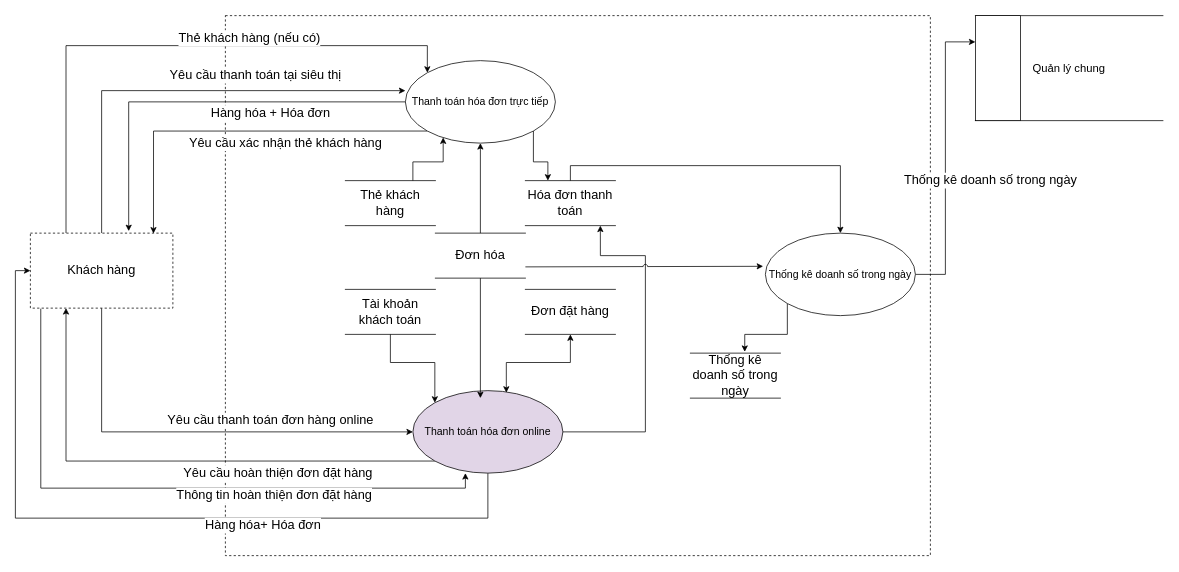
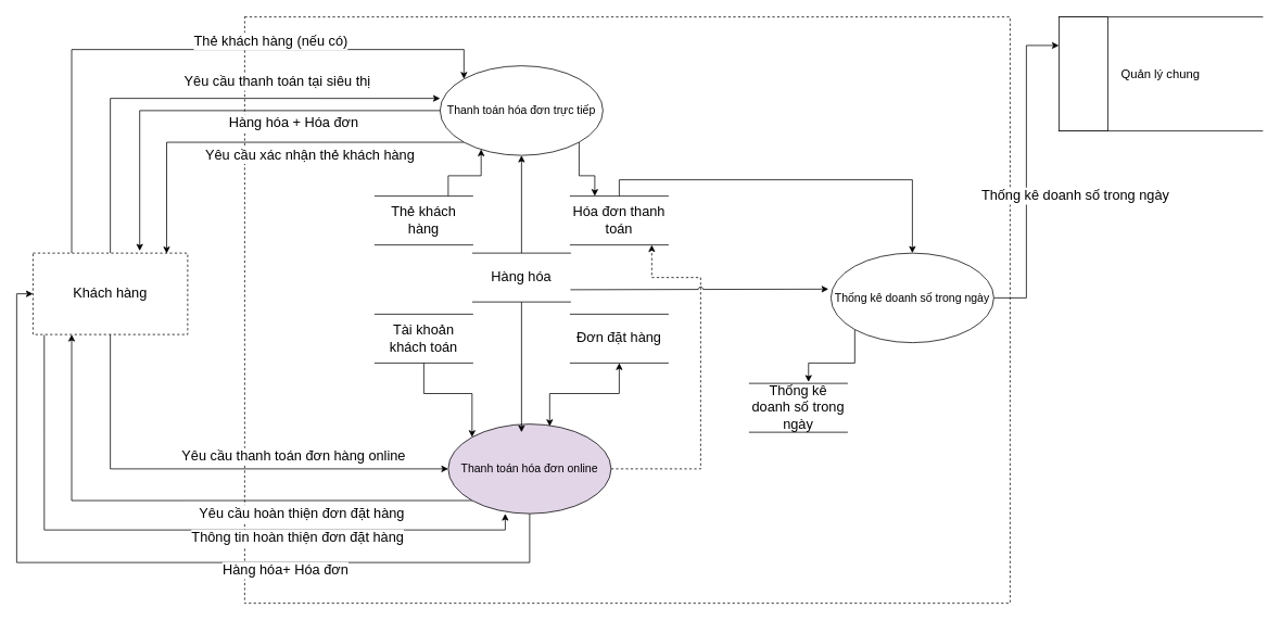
  <mxCell id="0" />
  <mxCell id="1" parent="0" />
  <mxCell id="2" value="" style="rounded=0;whiteSpace=wrap;html=1;fontSize=17;dashed=1;" vertex="1" parent="1"><mxGeometry x="300" y="20" width="940" height="720" as="geometry" /></mxCell>
  <mxCell id="3" style="edgeStyle=orthogonalEdgeStyle;rounded=0;orthogonalLoop=1;jettySize=auto;html=1;exitX=1;exitY=1;exitDx=0;exitDy=0;entryX=0.25;entryY=0;entryDx=0;entryDy=0;startArrow=none;startFill=0;fontSize=17;" edge="1" parent="1" source="6" target="17"><mxGeometry relative="1" as="geometry" /></mxCell>
  <mxCell id="4" value="Hàng hóa + Hóa đơn" style="edgeStyle=orthogonalEdgeStyle;rounded=0;orthogonalLoop=1;jettySize=auto;html=1;exitX=0;exitY=0.5;exitDx=0;exitDy=0;entryX=0.69;entryY=-0.027;entryDx=0;entryDy=0;entryPerimeter=0;startArrow=none;startFill=0;fontSize=17;" edge="1" parent="1" source="6" target="15"><mxGeometry x="-0.335" y="15" relative="1" as="geometry"><mxPoint as="offset" /></mxGeometry></mxCell>
  <mxCell id="5" value="Yêu cầu xác nhận thẻ khách hàng" style="edgeStyle=orthogonalEdgeStyle;rounded=0;orthogonalLoop=1;jettySize=auto;html=1;exitX=0;exitY=1;exitDx=0;exitDy=0;entryX=0.864;entryY=0.005;entryDx=0;entryDy=0;entryPerimeter=0;startArrow=none;startFill=0;fontSize=17;" edge="1" parent="1" source="6" target="15"><mxGeometry x="-0.245" y="16" relative="1" as="geometry"><mxPoint as="offset" /></mxGeometry></mxCell>
  <mxCell id="6" value="Thanh toán hóa đơn trực tiếp" style="ellipse;whiteSpace=wrap;html=1;fontSize=14;" vertex="1" parent="1"><mxGeometry x="540" y="80" width="200" height="110" as="geometry" /></mxCell>
- <mxCell id="7" style="edgeStyle=orthogonalEdgeStyle;rounded=0;orthogonalLoop=1;jettySize=auto;html=1;exitX=1;exitY=0.5;exitDx=0;exitDy=0;entryX=0.833;entryY=1;entryDx=0;entryDy=0;entryPerimeter=0;startArrow=none;startFill=0;fontSize=17;" edge="1" parent="1" source="10" target="17"><mxGeometry relative="1" as="geometry"><Array as="points"><mxPoint x="860" y="575" /><mxPoint x="860" y="340" /><mxPoint x="800" y="340" /></Array></mxGeometry></mxCell>
+ <mxCell id="7" style="edgeStyle=orthogonalEdgeStyle;rounded=0;orthogonalLoop=1;jettySize=auto;html=1;exitX=1;exitY=0.5;exitDx=0;exitDy=0;entryX=0.833;entryY=1;entryDx=0;entryDy=0;entryPerimeter=0;startArrow=none;startFill=0;fontSize=17;dashed=1;" edge="1" parent="1" source="10" target="17"><mxGeometry relative="1" as="geometry"><Array as="points"><mxPoint x="860" y="575" /><mxPoint x="860" y="340" /><mxPoint x="800" y="340" /></Array></mxGeometry></mxCell>
  <mxCell id="8" value="Yêu cầu hoàn thiện đơn đặt hàng" style="edgeStyle=orthogonalEdgeStyle;rounded=0;orthogonalLoop=1;jettySize=auto;html=1;exitX=0;exitY=1;exitDx=0;exitDy=0;entryX=0.25;entryY=1;entryDx=0;entryDy=0;startArrow=none;startFill=0;fontSize=17;" edge="1" parent="1" source="10" target="15"><mxGeometry x="-0.398" y="16" relative="1" as="geometry"><mxPoint as="offset" /></mxGeometry></mxCell>
  <mxCell id="9" value="Hàng hóa+ Hóa đơn" style="edgeStyle=orthogonalEdgeStyle;rounded=0;orthogonalLoop=1;jettySize=auto;html=1;exitX=0.5;exitY=1;exitDx=0;exitDy=0;entryX=0;entryY=0.5;entryDx=0;entryDy=0;startArrow=none;startFill=0;fontSize=17;" edge="1" parent="1" source="10" target="15"><mxGeometry x="-0.308" y="10" relative="1" as="geometry"><Array as="points"><mxPoint x="650" y="690" /><mxPoint x="20" y="690" /><mxPoint x="20" y="360" /></Array><mxPoint as="offset" /></mxGeometry></mxCell>
  <mxCell id="10" value="Thanh toán hóa đơn online" style="ellipse;whiteSpace=wrap;html=1;fontSize=14;fillColor=#e1d5e7;" vertex="1" parent="1"><mxGeometry x="550" y="520" width="200" height="110" as="geometry" /></mxCell>
  <mxCell id="11" value="Yêu cầu thanh toán tại siêu thị" style="edgeStyle=orthogonalEdgeStyle;rounded=0;orthogonalLoop=1;jettySize=auto;html=1;exitX=0.5;exitY=0;exitDx=0;exitDy=0;entryX=0;entryY=0.364;entryDx=0;entryDy=0;entryPerimeter=0;fontSize=17;" edge="1" parent="1" source="15" target="6"><mxGeometry x="0.328" y="20" relative="1" as="geometry"><mxPoint as="offset" /></mxGeometry></mxCell>
  <mxCell id="12" value="Yêu cầu thanh toán đơn hàng online" style="edgeStyle=orthogonalEdgeStyle;rounded=0;orthogonalLoop=1;jettySize=auto;html=1;exitX=0.5;exitY=1;exitDx=0;exitDy=0;entryX=0;entryY=0.5;entryDx=0;entryDy=0;startArrow=none;startFill=0;fontSize=17;" edge="1" parent="1" source="15" target="10"><mxGeometry x="0.345" y="15" relative="1" as="geometry"><mxPoint as="offset" /></mxGeometry></mxCell>
  <mxCell id="13" value="Thông tin hoàn thiện đơn đặt hàng" style="edgeStyle=orthogonalEdgeStyle;rounded=0;orthogonalLoop=1;jettySize=auto;html=1;exitX=0.073;exitY=1.007;exitDx=0;exitDy=0;entryX=0.35;entryY=1;entryDx=0;entryDy=0;entryPerimeter=0;startArrow=none;startFill=0;fontSize=17;exitPerimeter=0;" edge="1" parent="1" source="15" target="10"><mxGeometry x="0.333" y="-10" relative="1" as="geometry"><mxPoint as="offset" /></mxGeometry></mxCell>
  <mxCell id="14" value="Thẻ khách hàng (nếu có)" style="edgeStyle=orthogonalEdgeStyle;rounded=0;orthogonalLoop=1;jettySize=auto;html=1;exitX=0.25;exitY=0;exitDx=0;exitDy=0;entryX=0;entryY=0;entryDx=0;entryDy=0;startArrow=none;startFill=0;fontSize=17;" edge="1" parent="1" source="15" target="6"><mxGeometry x="0.283" y="10" relative="1" as="geometry"><Array as="points"><mxPoint x="88" y="60" /><mxPoint x="569" y="60" /></Array><mxPoint x="1" as="offset" /></mxGeometry></mxCell>
  <mxCell id="15" value="Khách hàng" style="rounded=0;whiteSpace=wrap;html=1;fontSize=17;dashed=1;" vertex="1" parent="1"><mxGeometry x="40" y="310" width="190" height="100" as="geometry" /></mxCell>
  <mxCell id="16" style="edgeStyle=orthogonalEdgeStyle;rounded=0;orthogonalLoop=1;jettySize=auto;html=1;exitX=0.5;exitY=0;exitDx=0;exitDy=0;entryX=0.5;entryY=0;entryDx=0;entryDy=0;startArrow=none;startFill=0;fontSize=17;" edge="1" parent="1" source="17" target="30"><mxGeometry relative="1" as="geometry" /></mxCell>
  <mxCell id="17" value="Hóa đơn thanh toán" style="shape=partialRectangle;whiteSpace=wrap;html=1;left=0;right=0;fillColor=none;fontSize=17;" vertex="1" parent="1"><mxGeometry x="700" y="240" width="120" height="60" as="geometry" /></mxCell>
  <mxCell id="18" style="edgeStyle=orthogonalEdgeStyle;rounded=0;orthogonalLoop=1;jettySize=auto;html=1;exitX=0.5;exitY=1;exitDx=0;exitDy=0;entryX=0.623;entryY=0.025;entryDx=0;entryDy=0;entryPerimeter=0;fontSize=17;startArrow=classic;startFill=1;" edge="1" parent="1" source="19" target="10"><mxGeometry relative="1" as="geometry" /></mxCell>
  <mxCell id="19" value="Đơn đặt hàng" style="shape=partialRectangle;whiteSpace=wrap;html=1;left=0;right=0;fillColor=none;fontSize=17;" vertex="1" parent="1"><mxGeometry x="700" y="385" width="120" height="60" as="geometry" /></mxCell>
  <mxCell id="20" style="edgeStyle=orthogonalEdgeStyle;rounded=0;orthogonalLoop=1;jettySize=auto;html=1;exitX=0.5;exitY=1;exitDx=0;exitDy=0;entryX=0;entryY=0;entryDx=0;entryDy=0;startArrow=none;startFill=0;fontSize=17;" edge="1" parent="1" source="21" target="10"><mxGeometry relative="1" as="geometry" /></mxCell>
  <mxCell id="21" value="Tài khoản khách toán" style="shape=partialRectangle;whiteSpace=wrap;html=1;left=0;right=0;fillColor=none;fontSize=17;" vertex="1" parent="1"><mxGeometry x="460" y="385" width="120" height="60" as="geometry" /></mxCell>
  <mxCell id="22" style="edgeStyle=orthogonalEdgeStyle;rounded=0;orthogonalLoop=1;jettySize=auto;html=1;exitX=0.75;exitY=0;exitDx=0;exitDy=0;entryX=0.252;entryY=0.932;entryDx=0;entryDy=0;entryPerimeter=0;startArrow=none;startFill=0;fontSize=17;" edge="1" parent="1" source="23" target="6"><mxGeometry relative="1" as="geometry" /></mxCell>
  <mxCell id="23" value="Thẻ khách hàng" style="shape=partialRectangle;whiteSpace=wrap;html=1;left=0;right=0;fillColor=none;fontSize=17;" vertex="1" parent="1"><mxGeometry x="460" y="240" width="120" height="60" as="geometry" /></mxCell>
  <mxCell id="24" style="edgeStyle=orthogonalEdgeStyle;rounded=0;orthogonalLoop=1;jettySize=auto;html=1;exitX=0.5;exitY=0;exitDx=0;exitDy=0;entryX=0.5;entryY=1;entryDx=0;entryDy=0;startArrow=none;startFill=0;fontSize=17;" edge="1" parent="1" source="27" target="6"><mxGeometry relative="1" as="geometry" /></mxCell>
  <mxCell id="25" style="edgeStyle=orthogonalEdgeStyle;rounded=0;orthogonalLoop=1;jettySize=auto;html=1;exitX=0.5;exitY=1;exitDx=0;exitDy=0;entryX=0.45;entryY=0.091;entryDx=0;entryDy=0;entryPerimeter=0;startArrow=none;startFill=0;fontSize=17;" edge="1" parent="1" source="27" target="10"><mxGeometry relative="1" as="geometry" /></mxCell>
  <mxCell id="26" style="edgeStyle=orthogonalEdgeStyle;rounded=0;orthogonalLoop=1;jettySize=auto;html=1;exitX=1;exitY=0.75;exitDx=0;exitDy=0;entryX=-0.015;entryY=0.402;entryDx=0;entryDy=0;entryPerimeter=0;startArrow=none;startFill=0;fontSize=17;jumpStyle=arc;" edge="1" parent="1" source="27" target="30"><mxGeometry relative="1" as="geometry" /></mxCell>
- <mxCell id="27" value="Đơn hóa" style="shape=partialRectangle;whiteSpace=wrap;html=1;left=0;right=0;fillColor=none;fontSize=17;" vertex="1" parent="1"><mxGeometry x="580" y="310" width="120" height="60" as="geometry" /></mxCell>
+ <mxCell id="27" value="Hàng hóa" style="shape=partialRectangle;whiteSpace=wrap;html=1;left=0;right=0;fillColor=none;fontSize=17;" vertex="1" parent="1"><mxGeometry x="580" y="310" width="120" height="60" as="geometry" /></mxCell>
  <mxCell id="28" style="edgeStyle=orthogonalEdgeStyle;rounded=0;jumpStyle=arc;orthogonalLoop=1;jettySize=auto;html=1;exitX=0;exitY=1;exitDx=0;exitDy=0;entryX=0.604;entryY=-0.028;entryDx=0;entryDy=0;entryPerimeter=0;startArrow=none;startFill=0;fontSize=17;" edge="1" parent="1" source="30" target="31"><mxGeometry relative="1" as="geometry" /></mxCell>
  <mxCell id="29" value="Thống kê doanh số trong ngày" style="edgeStyle=orthogonalEdgeStyle;rounded=0;jumpStyle=arc;orthogonalLoop=1;jettySize=auto;html=1;exitX=1;exitY=0.5;exitDx=0;exitDy=0;entryX=0;entryY=0.25;entryDx=0;entryDy=0;startArrow=none;startFill=0;fontSize=17;" edge="1" parent="1" source="30" target="33"><mxGeometry x="-0.154" y="-60" relative="1" as="geometry"><mxPoint as="offset" /></mxGeometry></mxCell>
  <mxCell id="30" value="Thống kê doanh số trong ngày" style="ellipse;whiteSpace=wrap;html=1;fontSize=14;" vertex="1" parent="1"><mxGeometry x="1020" y="310" width="200" height="110" as="geometry" /></mxCell>
  <mxCell id="31" value="Thống kê doanh số trong ngày" style="shape=partialRectangle;whiteSpace=wrap;html=1;left=0;right=0;fillColor=none;fontSize=17;" vertex="1" parent="1"><mxGeometry x="920" y="470" width="120" height="60" as="geometry" /></mxCell>
  <mxCell id="32" value="Quản lý chung" style="shape=partialRectangle;whiteSpace=wrap;html=1;left=0;right=0;fillColor=none;fontSize=15;" vertex="1" parent="1"><mxGeometry x="1300" y="20" width="250" height="140" as="geometry" /></mxCell>
  <mxCell id="33" value="" style="rounded=0;whiteSpace=wrap;html=1;fontSize=15;" vertex="1" parent="1"><mxGeometry x="1300" y="20" width="60" height="140" as="geometry" /></mxCell>
